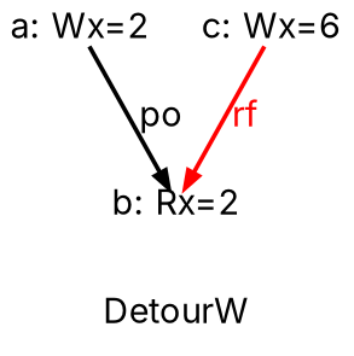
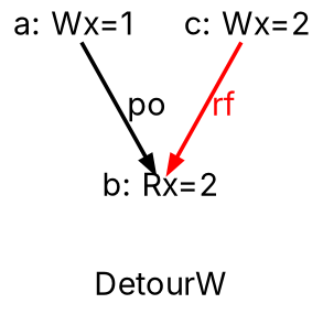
  digraph {
    fontname=Inter
    fontsize=12
    label=DetourW
    node [fixedsize=true fontname=Inter fontsize=12 shape=none]
    edge [arrowsize=0.600000 fontname=Inter fontsize=12 penwidth=1.500000]
-   n1 [height=0.166667 label="a: Wx=2" width=0.666667]
+   n1 [height=0.166667 label="a: Wx=1" width=0.666667]
    n2 [height=0.166667 label="b: Rx=2" width=0.666667]
-   n3 [height=0.166667 label="c: Wx=6" width=0.666667]
+   n3 [height=0.166667 label="c: Wx=2" width=0.666667]
    n1 -> n2 [label=po]
    n3 -> n2 [color=red fontcolor=red label=rf]
  }
